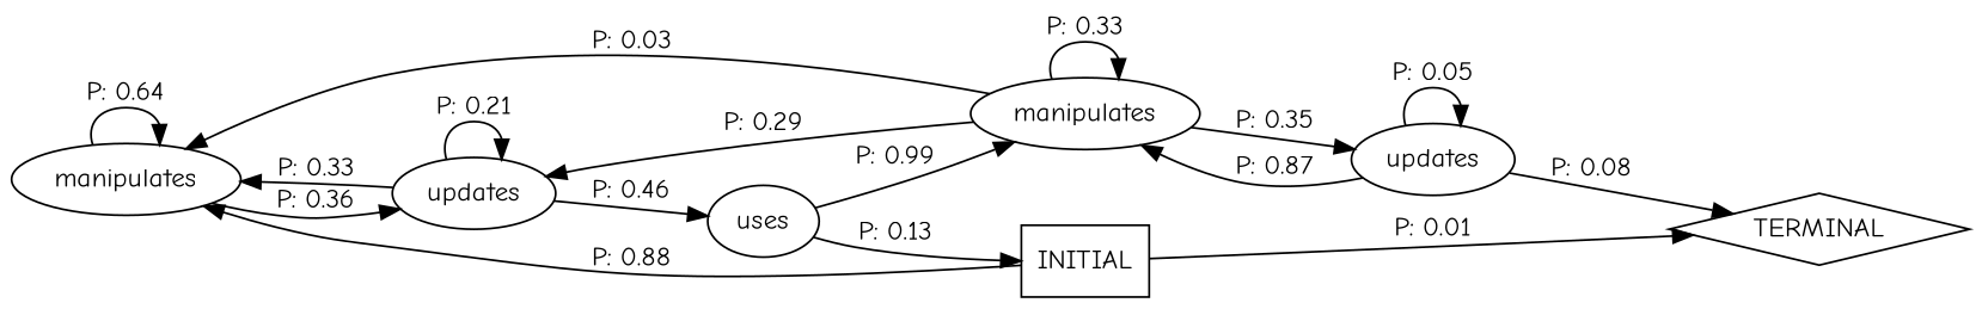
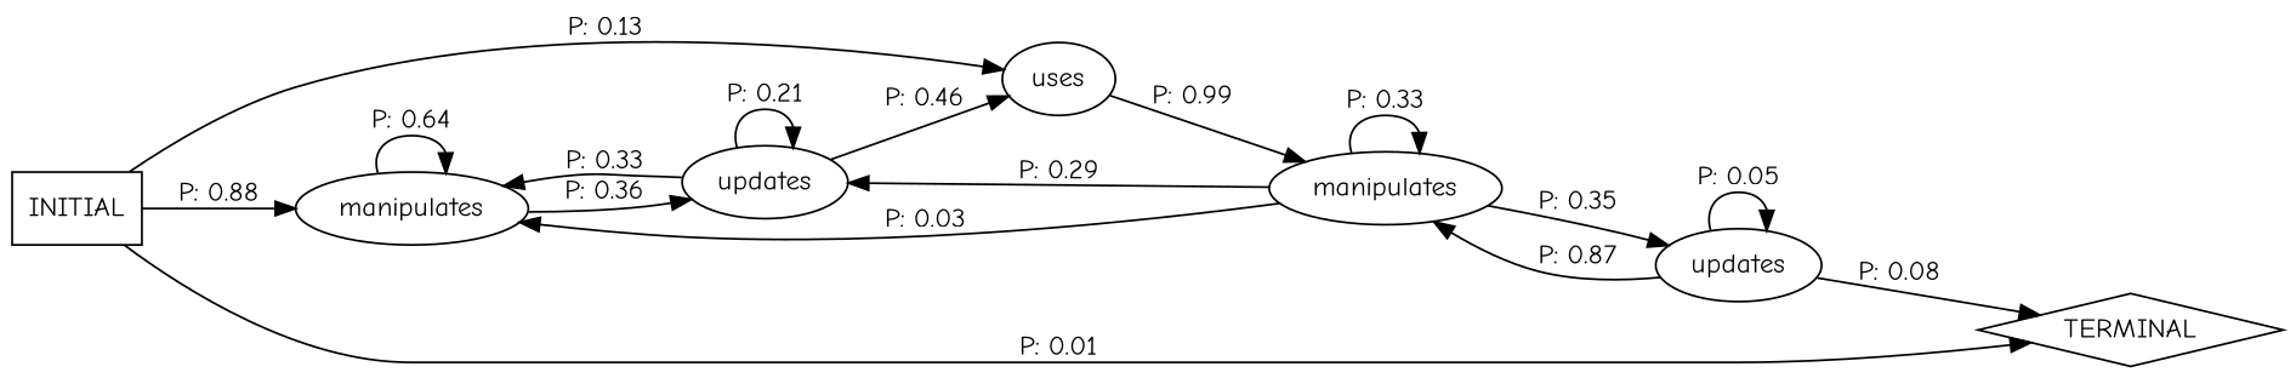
  digraph {
    fontname="Comic Neue"
    rankdir=LR
    node [fontname="Comic Neue"]
    edge [fontname="Comic Neue"]
    n1 [label=manipulates]
    n2 [label=updates]
    n3 [label=uses]
    n4 [label=manipulates]
    n5 [label=updates]
    n6 [label=TERMINAL shape=diamond]
    n7 [label=INITIAL shape=box]
    n1 -> n1 [label="P: 0.64"]
    n1 -> n2 [label="P: 0.36"]
    n2 -> n1 [label="P: 0.33"]
    n2 -> n2 [label="P: 0.21"]
    n2 -> n3 [label="P: 0.46"]
    n3 -> n4 [label="P: 0.99"]
    n4 -> n1 [label="P: 0.03"]
    n4 -> n2 [label="P: 0.29"]
    n4 -> n4 [label="P: 0.33"]
    n4 -> n5 [label="P: 0.35"]
    n5 -> n4 [label="P: 0.87"]
    n5 -> n5 [label="P: 0.05"]
    n5 -> n6 [label="P: 0.08"]
    n7 -> n1 [label="P: 0.88"]
-   n3 -> n7 [label="P: 0.13"]
+   n7 -> n3 [label="P: 0.13"]
    n7 -> n6 [label="P: 0.01"]
  }
